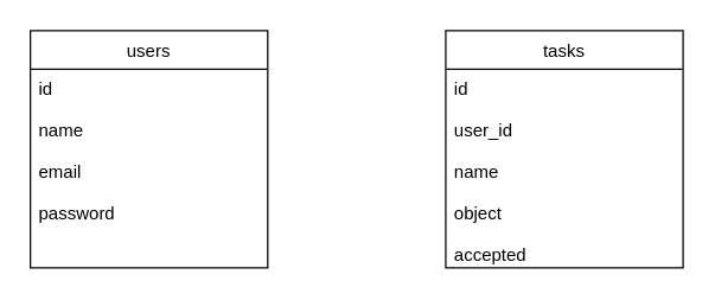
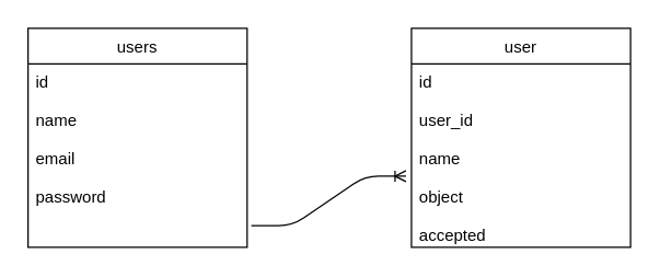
  <mxCell id="0" />
  <mxCell id="1" parent="0" />
  <mxCell id="2" value="users" style="swimlane;fontStyle=0;childLayout=stackLayout;horizontal=1;startSize=26;fillColor=none;horizontalStack=0;resizeParent=1;resizeParentMax=0;resizeLast=0;collapsible=1;marginBottom=0;" vertex="1" parent="1"><mxGeometry x="20" y="20" width="160" height="160" as="geometry" /></mxCell>
  <mxCell id="3" value="id&#10;&#10;name&#10;&#10;email&#10;&#10;password" style="text;strokeColor=none;fillColor=none;align=left;verticalAlign=top;spacingLeft=4;spacingRight=4;overflow=hidden;rotatable=0;points=[[0,0.5],[1,0.5]];portConstraint=eastwest;" vertex="1" parent="2"><mxGeometry y="26" width="160" height="134" as="geometry" /></mxCell>
- <mxCell id="4" value="tasks" style="swimlane;fontStyle=0;childLayout=stackLayout;horizontal=1;startSize=26;fillColor=none;horizontalStack=0;resizeParent=1;resizeParentMax=0;resizeLast=0;collapsible=1;marginBottom=0;" vertex="1" parent="1"><mxGeometry x="300" y="20" width="160" height="160" as="geometry" /></mxCell>
+ <mxCell id="4" value="user" style="swimlane;fontStyle=0;childLayout=stackLayout;horizontal=1;startSize=26;fillColor=none;horizontalStack=0;resizeParent=1;resizeParentMax=0;resizeLast=0;collapsible=1;marginBottom=0;" vertex="1" parent="1"><mxGeometry x="300" y="20" width="160" height="160" as="geometry" /></mxCell>
  <mxCell id="5" value="id&#10;&#10;user_id&#10;&#10;name&#10;&#10;object&#10;&#10;accepted" style="text;strokeColor=none;fillColor=none;align=left;verticalAlign=top;spacingLeft=4;spacingRight=4;overflow=hidden;rotatable=0;points=[[0,0.5],[1,0.5]];portConstraint=eastwest;" vertex="1" parent="4"><mxGeometry y="26" width="160" height="134" as="geometry" /></mxCell>
+ <mxCell id="6" value="" style="edgeStyle=entityRelationEdgeStyle;fontSize=12;html=1;endArrow=ERoneToMany;entryX=-0.025;entryY=0.612;entryDx=0;entryDy=0;entryPerimeter=0;exitX=1.019;exitY=0.881;exitDx=0;exitDy=0;exitPerimeter=0;" edge="1" parent="1" source="3" target="5"><mxGeometry width="100" height="100" relative="1" as="geometry"><mxPoint x="210" y="320" as="sourcePoint" /><mxPoint x="310" y="220" as="targetPoint" /></mxGeometry></mxCell>
